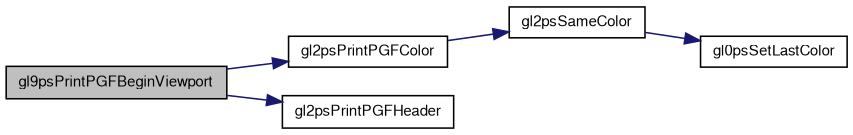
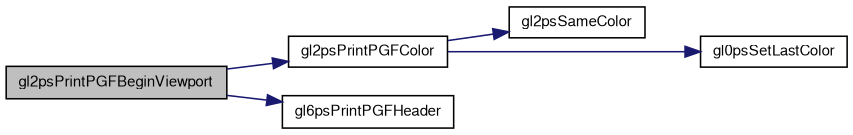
  digraph {
    rankdir=LR
    node [color=black fillcolor=white fontname=FreeSans fontsize=10 shape=record style=filled]
    edge [color=midnightblue fontname=FreeSans fontsize=10 labelfontname=FreeSans labelfontsize=10 style=solid]
-   n1 [fillcolor=grey75 fontcolor=black height=0.2 label=gl9psPrintPGFBeginViewport width=0.4]
+   n1 [fillcolor=grey75 fontcolor=black height=0.2 label=gl2psPrintPGFBeginViewport width=0.4]
    n2 [height=0.2 label=gl2psPrintPGFColor width=0.4]
-   n3 [height=0.2 label=gl2psPrintPGFHeader width=0.4]
+   n3 [height=0.2 label=gl6psPrintPGFHeader width=0.4]
    n4 [height=0.2 label=gl2psSameColor width=0.4]
    n5 [height=0.2 label=gl0psSetLastColor width=0.4]
    n1 -> n2
    n1 -> n3
    n2 -> n4
-   n4 -> n5
+   n2 -> n5
  }
